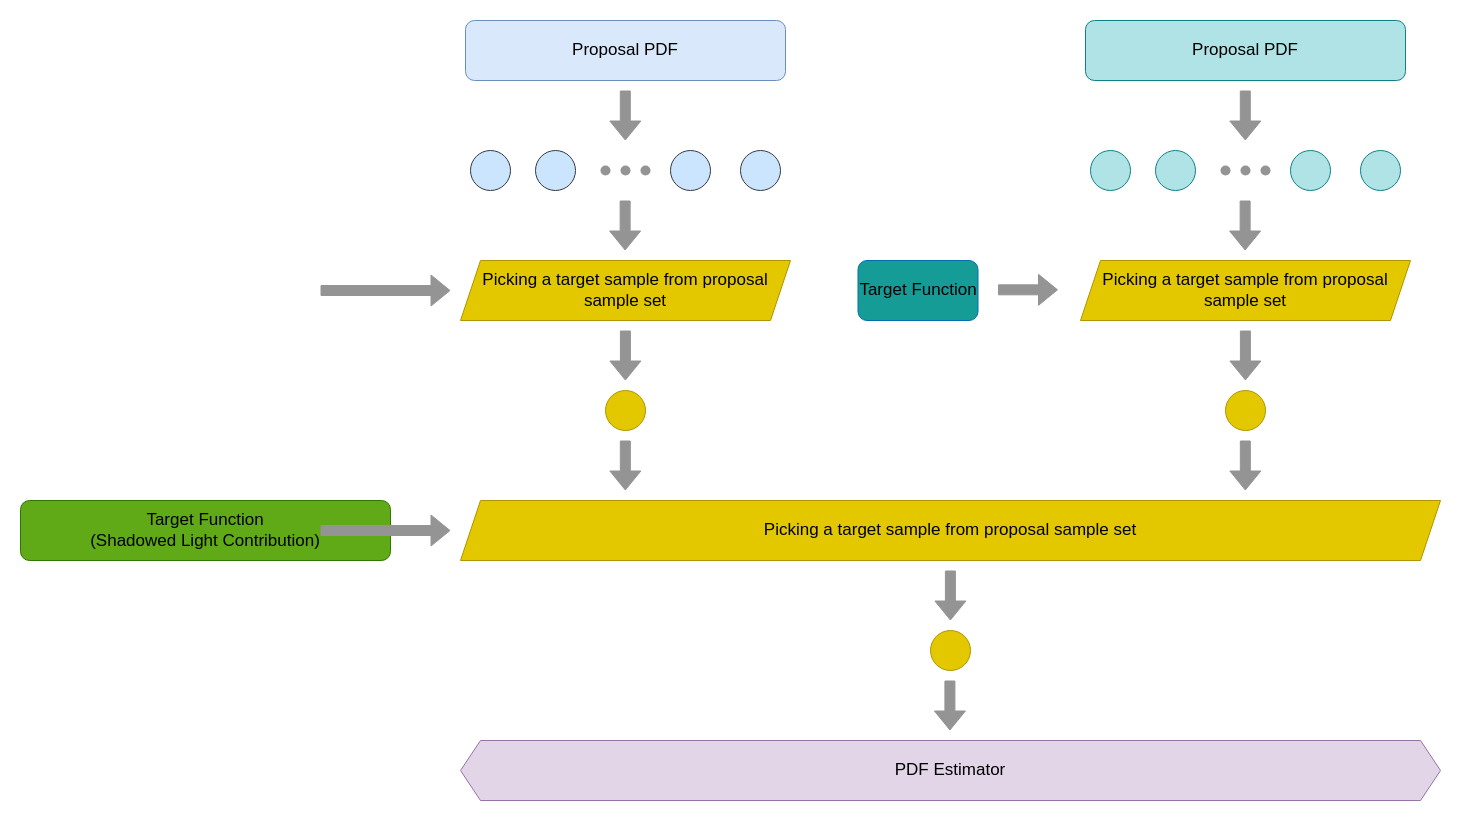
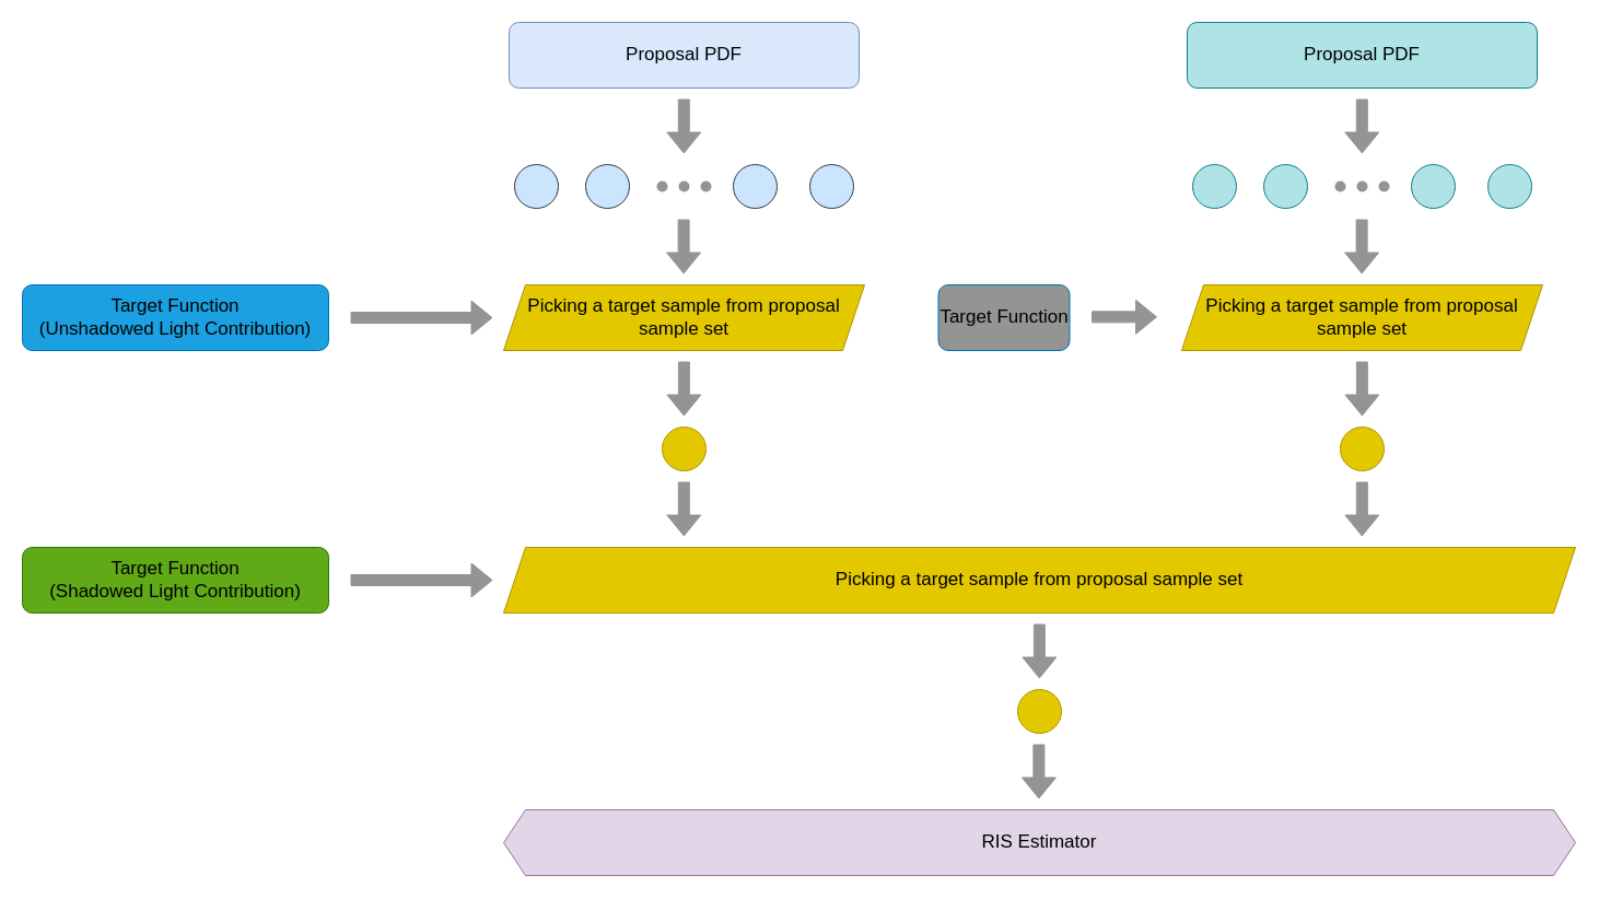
  <mxCell id="0" />
  <mxCell id="1" parent="0" />
  <mxCell id="2" value="&lt;font style=&quot;font-size: 17px;&quot;&gt;Proposal PDF&lt;/font&gt;" style="rounded=1;whiteSpace=wrap;html=1;fillColor=#dae8fc;strokeColor=#6c8ebf;" parent="1" vertex="1"><mxGeometry x="465" y="20" width="320" height="60" as="geometry" /></mxCell>
  <mxCell id="3" value="" style="ellipse;whiteSpace=wrap;html=1;fillColor=#cce5ff;strokeColor=#36393d;" parent="1" vertex="1"><mxGeometry x="470" y="150" width="40" height="40" as="geometry" /></mxCell>
  <mxCell id="4" value="" style="shape=flexArrow;endArrow=classic;html=1;rounded=0;strokeColor=#949494;fillColor=#949494;" parent="1" edge="1"><mxGeometry width="50" height="50" relative="1" as="geometry"><mxPoint x="624.8" y="90" as="sourcePoint" /><mxPoint x="624.8" y="140" as="targetPoint" /></mxGeometry></mxCell>
  <mxCell id="5" value="" style="ellipse;whiteSpace=wrap;html=1;fillColor=#cce5ff;strokeColor=#36393d;" parent="1" vertex="1"><mxGeometry x="535" y="150" width="40" height="40" as="geometry" /></mxCell>
  <mxCell id="6" value="" style="ellipse;whiteSpace=wrap;html=1;fillColor=#cce5ff;strokeColor=#36393d;" parent="1" vertex="1"><mxGeometry x="740" y="150" width="40" height="40" as="geometry" /></mxCell>
  <mxCell id="7" value="" style="ellipse;whiteSpace=wrap;html=1;fillColor=#cce5ff;strokeColor=#36393d;" parent="1" vertex="1"><mxGeometry x="670" y="150" width="40" height="40" as="geometry" /></mxCell>
- <mxCell id="8" value="&lt;font style=&quot;font-size: 17px;&quot; color=&quot;#000000&quot;&gt;Target Function&lt;br&gt;(Shadowed Light Contribution)&lt;br&gt;&lt;/font&gt;" style="rounded=1;whiteSpace=wrap;html=1;fillColor=#60a917;strokeColor=#2D7600;fontColor=#ffffff;" parent="1" vertex="1"><mxGeometry x="20" y="500" width="370" height="60" as="geometry" /></mxCell>
+ <mxCell id="8" value="&lt;font style=&quot;font-size: 17px;&quot; color=&quot;#000000&quot;&gt;Target Function&lt;br&gt;(Shadowed Light Contribution)&lt;br&gt;&lt;/font&gt;" style="rounded=1;whiteSpace=wrap;html=1;fillColor=#60a917;strokeColor=#2D7600;fontColor=#ffffff;" parent="1" vertex="1"><mxGeometry x="20" y="500" width="280" height="60" as="geometry" /></mxCell>
  <mxCell id="9" value="" style="ellipse;whiteSpace=wrap;html=1;fillColor=#949494;strokeColor=none;" parent="1" vertex="1"><mxGeometry x="600" y="165" width="10" height="10" as="geometry" /></mxCell>
  <mxCell id="10" value="" style="ellipse;whiteSpace=wrap;html=1;fillColor=#949494;strokeColor=none;" parent="1" vertex="1"><mxGeometry x="620" y="165" width="10" height="10" as="geometry" /></mxCell>
  <mxCell id="11" value="" style="ellipse;whiteSpace=wrap;html=1;fillColor=#949494;strokeColor=none;" parent="1" vertex="1"><mxGeometry x="640" y="165" width="10" height="10" as="geometry" /></mxCell>
  <mxCell id="12" value="" style="shape=flexArrow;endArrow=classic;html=1;rounded=0;strokeColor=#949494;fillColor=#949494;" parent="1" edge="1"><mxGeometry width="50" height="50" relative="1" as="geometry"><mxPoint x="624.64" y="200" as="sourcePoint" /><mxPoint x="624.64" y="250" as="targetPoint" /></mxGeometry></mxCell>
  <mxCell id="13" value="&lt;font style=&quot;font-size: 17px;&quot;&gt;Proposal PDF&lt;/font&gt;" style="rounded=1;whiteSpace=wrap;html=1;fillColor=#b0e3e6;strokeColor=#0e8088;" parent="1" vertex="1"><mxGeometry x="1085" y="20" width="320" height="60" as="geometry" /></mxCell>
  <mxCell id="14" value="" style="ellipse;whiteSpace=wrap;html=1;fillColor=#b0e3e6;strokeColor=#0e8088;" parent="1" vertex="1"><mxGeometry x="1090" y="150" width="40" height="40" as="geometry" /></mxCell>
  <mxCell id="15" value="" style="shape=flexArrow;endArrow=classic;html=1;rounded=0;strokeColor=#949494;fillColor=#949494;" parent="1" edge="1"><mxGeometry width="50" height="50" relative="1" as="geometry"><mxPoint x="1244.8" y="90" as="sourcePoint" /><mxPoint x="1244.8" y="140" as="targetPoint" /></mxGeometry></mxCell>
  <mxCell id="16" value="" style="ellipse;whiteSpace=wrap;html=1;fillColor=#b0e3e6;strokeColor=#0e8088;" parent="1" vertex="1"><mxGeometry x="1155" y="150" width="40" height="40" as="geometry" /></mxCell>
  <mxCell id="17" value="" style="ellipse;whiteSpace=wrap;html=1;fillColor=#b0e3e6;strokeColor=#0e8088;" parent="1" vertex="1"><mxGeometry x="1360" y="150" width="40" height="40" as="geometry" /></mxCell>
  <mxCell id="18" value="" style="ellipse;whiteSpace=wrap;html=1;fillColor=#b0e3e6;strokeColor=#0e8088;" parent="1" vertex="1"><mxGeometry x="1290" y="150" width="40" height="40" as="geometry" /></mxCell>
- <mxCell id="19" value="&lt;font style=&quot;font-size: 17px;&quot; color=&quot;#000000&quot;&gt;Target Function&lt;/font&gt;" style="rounded=1;whiteSpace=wrap;html=1;fillColor=#169C97;strokeColor=#006EAF;fontColor=#ffffff;" parent="1" vertex="1"><mxGeometry x="857.5" y="260" width="120" height="60" as="geometry" /></mxCell>
+ <mxCell id="19" value="&lt;font style=&quot;font-size: 17px;&quot; color=&quot;#000000&quot;&gt;Target Function&lt;/font&gt;" style="rounded=1;whiteSpace=wrap;html=1;fillColor=#949494;strokeColor=#006EAF;fontColor=#ffffff;" parent="1" vertex="1"><mxGeometry x="857.5" y="260" width="120" height="60" as="geometry" /></mxCell>
  <mxCell id="20" value="&lt;span style=&quot;font-size: 17px;&quot;&gt;Picking a target sample from proposal sample set&lt;/span&gt;" style="shape=parallelogram;perimeter=parallelogramPerimeter;whiteSpace=wrap;html=1;fixedSize=1;fontColor=#000000;fillColor=#e3c800;strokeColor=#B09500;" parent="1" vertex="1"><mxGeometry x="1080" y="260" width="330" height="60" as="geometry" /></mxCell>
  <mxCell id="21" value="" style="shape=flexArrow;endArrow=classic;html=1;rounded=0;fontColor=#000000;strokeColor=#949494;fillColor=#949494;fillStyle=solid;gradientColor=none;" parent="1" edge="1"><mxGeometry width="50" height="50" relative="1" as="geometry"><mxPoint x="997.5" y="289.33" as="sourcePoint" /><mxPoint x="1057.5" y="289.33" as="targetPoint" /></mxGeometry></mxCell>
  <mxCell id="22" value="" style="ellipse;whiteSpace=wrap;html=1;fillColor=#e3c800;strokeColor=#B09500;fontColor=#000000;" parent="1" vertex="1"><mxGeometry x="1225" y="390" width="40" height="40" as="geometry" /></mxCell>
  <mxCell id="23" value="" style="ellipse;whiteSpace=wrap;html=1;fillColor=#949494;strokeColor=none;" parent="1" vertex="1"><mxGeometry x="1220" y="165" width="10" height="10" as="geometry" /></mxCell>
  <mxCell id="24" value="" style="ellipse;whiteSpace=wrap;html=1;fillColor=#949494;strokeColor=none;" parent="1" vertex="1"><mxGeometry x="1240" y="165" width="10" height="10" as="geometry" /></mxCell>
  <mxCell id="25" value="" style="ellipse;whiteSpace=wrap;html=1;fillColor=#949494;strokeColor=none;" parent="1" vertex="1"><mxGeometry x="1260" y="165" width="10" height="10" as="geometry" /></mxCell>
  <mxCell id="26" value="" style="shape=flexArrow;endArrow=classic;html=1;rounded=0;strokeColor=#949494;fillColor=#949494;" parent="1" edge="1"><mxGeometry width="50" height="50" relative="1" as="geometry"><mxPoint x="1244.64" y="200" as="sourcePoint" /><mxPoint x="1244.64" y="250" as="targetPoint" /></mxGeometry></mxCell>
  <mxCell id="27" value="" style="shape=flexArrow;endArrow=classic;html=1;rounded=0;strokeColor=#949494;fillColor=#949494;" parent="1" edge="1"><mxGeometry width="50" height="50" relative="1" as="geometry"><mxPoint x="1244.9" y="330" as="sourcePoint" /><mxPoint x="1244.9" y="380" as="targetPoint" /></mxGeometry></mxCell>
  <mxCell id="28" value="" style="shape=flexArrow;endArrow=classic;html=1;rounded=0;strokeColor=#949494;fillColor=#949494;" parent="1" edge="1"><mxGeometry width="50" height="50" relative="1" as="geometry"><mxPoint x="1244.84" y="440" as="sourcePoint" /><mxPoint x="1244.84" y="490" as="targetPoint" /></mxGeometry></mxCell>
  <mxCell id="29" value="&lt;span style=&quot;font-size: 17px;&quot;&gt;Picking a target sample from proposal sample set&lt;/span&gt;" style="shape=parallelogram;perimeter=parallelogramPerimeter;whiteSpace=wrap;html=1;fixedSize=1;fontColor=#000000;fillColor=#e3c800;strokeColor=#B09500;" parent="1" vertex="1"><mxGeometry x="460" y="500" width="980" height="60" as="geometry" /></mxCell>
- <mxCell id="30" value="&lt;font style=&quot;font-size: 17px;&quot;&gt;PDF Estimator&lt;/font&gt;" style="shape=hexagon;perimeter=hexagonPerimeter2;whiteSpace=wrap;html=1;fixedSize=1;fillColor=#e1d5e7;strokeColor=#9673a6;" parent="1" vertex="1"><mxGeometry x="460" y="740" width="980" height="60" as="geometry" /></mxCell>
+ <mxCell id="30" value="&lt;font style=&quot;font-size: 17px;&quot;&gt;RIS Estimator&lt;/font&gt;" style="shape=hexagon;perimeter=hexagonPerimeter2;whiteSpace=wrap;html=1;fixedSize=1;fillColor=#e1d5e7;strokeColor=#9673a6;" parent="1" vertex="1"><mxGeometry x="460" y="740" width="980" height="60" as="geometry" /></mxCell>
  <mxCell id="31" value="" style="ellipse;whiteSpace=wrap;html=1;fillColor=#e3c800;strokeColor=#B09500;fontColor=#000000;" parent="1" vertex="1"><mxGeometry x="930" y="630" width="40" height="40" as="geometry" /></mxCell>
  <mxCell id="32" value="" style="shape=flexArrow;endArrow=classic;html=1;rounded=0;strokeColor=#949494;fillColor=#949494;" parent="1" edge="1"><mxGeometry width="50" height="50" relative="1" as="geometry"><mxPoint x="949.9" y="570" as="sourcePoint" /><mxPoint x="949.9" y="620" as="targetPoint" /></mxGeometry></mxCell>
  <mxCell id="33" value="" style="shape=flexArrow;endArrow=classic;html=1;rounded=0;strokeColor=#949494;fillColor=#949494;" parent="1" edge="1"><mxGeometry width="50" height="50" relative="1" as="geometry"><mxPoint x="949.41" y="680" as="sourcePoint" /><mxPoint x="949.41" y="730" as="targetPoint" /></mxGeometry></mxCell>
  <mxCell id="34" value="&lt;font style=&quot;font-size: 17px;&quot;&gt;Picking a target sample from proposal sample set&lt;/font&gt;" style="shape=parallelogram;perimeter=parallelogramPerimeter;whiteSpace=wrap;html=1;fixedSize=1;fontColor=#000000;fillColor=#e3c800;strokeColor=#B09500;" parent="1" vertex="1"><mxGeometry x="460" y="260" width="330" height="60" as="geometry" /></mxCell>
  <mxCell id="35" value="" style="ellipse;whiteSpace=wrap;html=1;fillColor=#e3c800;strokeColor=#B09500;fontColor=#000000;" parent="1" vertex="1"><mxGeometry x="605" y="390" width="40" height="40" as="geometry" /></mxCell>
  <mxCell id="36" value="" style="shape=flexArrow;endArrow=classic;html=1;rounded=0;strokeColor=#949494;fillColor=#949494;" parent="1" edge="1"><mxGeometry width="50" height="50" relative="1" as="geometry"><mxPoint x="624.9" y="330" as="sourcePoint" /><mxPoint x="624.9" y="380" as="targetPoint" /></mxGeometry></mxCell>
  <mxCell id="37" value="" style="shape=flexArrow;endArrow=classic;html=1;rounded=0;strokeColor=#949494;fillColor=#949494;" parent="1" edge="1"><mxGeometry width="50" height="50" relative="1" as="geometry"><mxPoint x="624.84" y="440" as="sourcePoint" /><mxPoint x="624.84" y="490" as="targetPoint" /></mxGeometry></mxCell>
  <mxCell id="38" value="" style="shape=flexArrow;endArrow=classic;html=1;rounded=0;strokeColor=#949494;fillColor=#949494;" parent="1" edge="1"><mxGeometry width="50" height="50" relative="1" as="geometry"><mxPoint x="320" y="530" as="sourcePoint" /><mxPoint x="450" y="530" as="targetPoint" /></mxGeometry></mxCell>
+ <mxCell id="39" value="&lt;font style=&quot;font-size: 17px;&quot; color=&quot;#000000&quot;&gt;Target Function&lt;br&gt;(Unshadowed Light Contribution)&lt;br&gt;&lt;/font&gt;" style="rounded=1;whiteSpace=wrap;html=1;fillColor=#1ba1e2;strokeColor=#006EAF;fontColor=#ffffff;" parent="1" vertex="1"><mxGeometry x="20" y="260" width="280" height="60" as="geometry" /></mxCell>
  <mxCell id="40" value="" style="shape=flexArrow;endArrow=classic;html=1;rounded=0;strokeColor=#949494;fillColor=#949494;" parent="1" edge="1"><mxGeometry width="50" height="50" relative="1" as="geometry"><mxPoint x="320" y="290" as="sourcePoint" /><mxPoint x="450" y="290" as="targetPoint" /></mxGeometry></mxCell>
